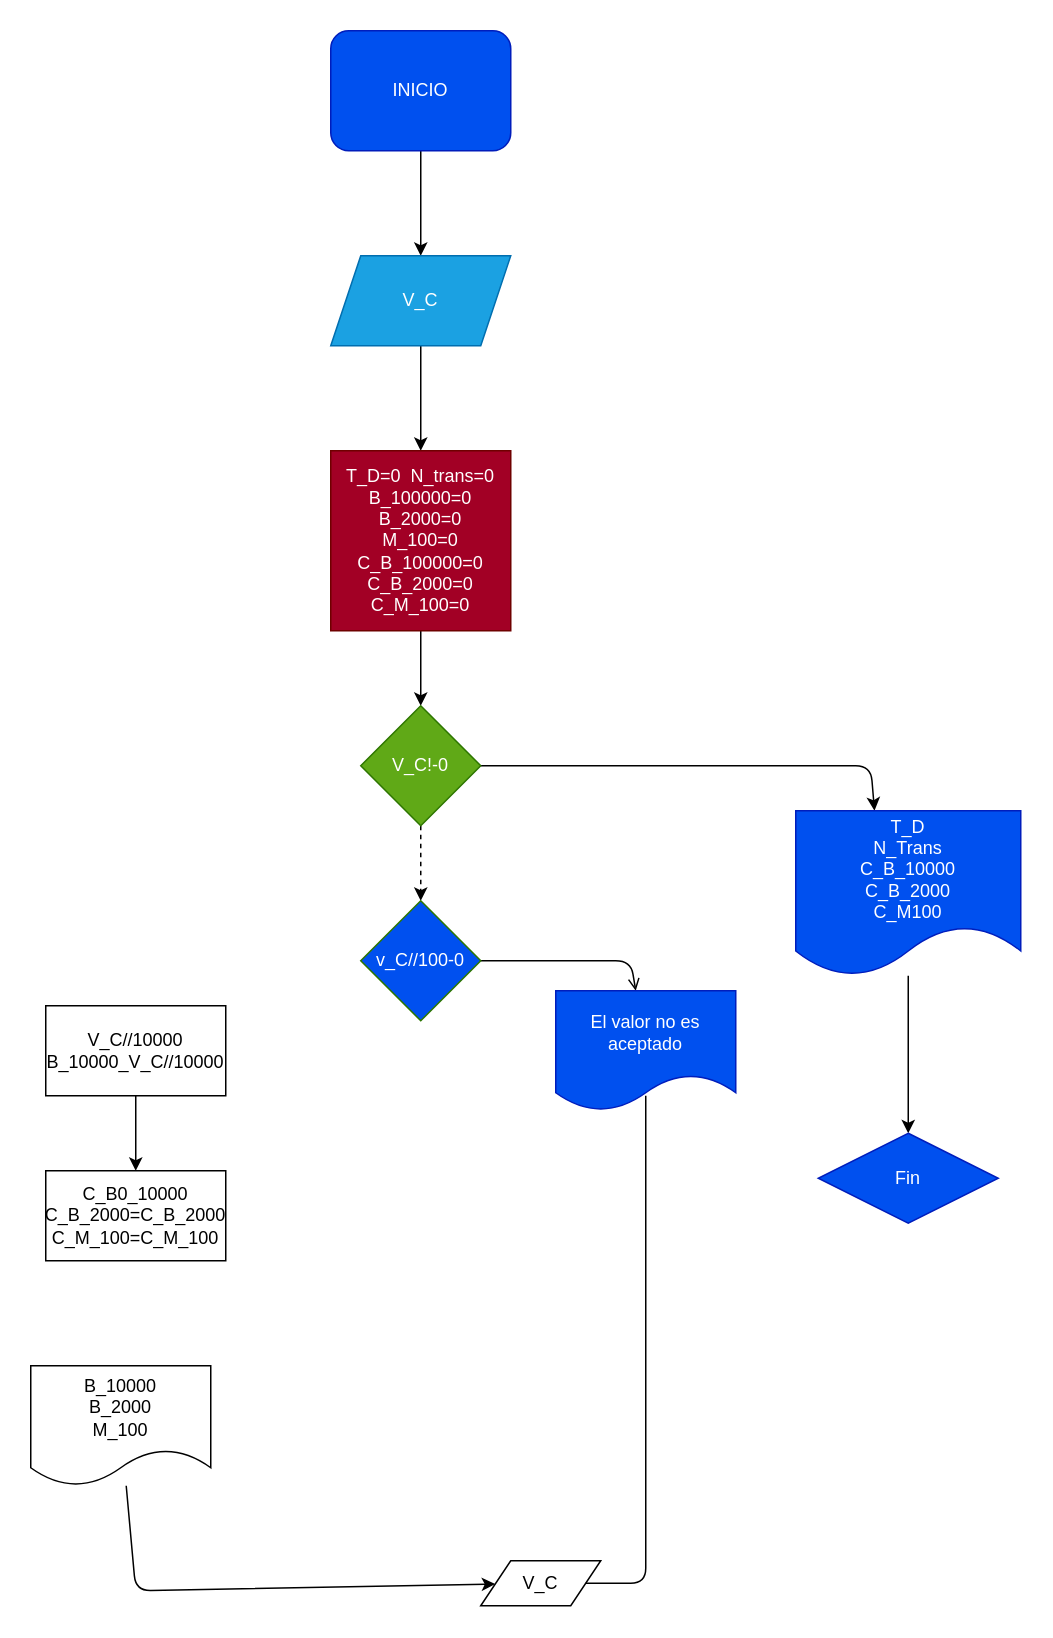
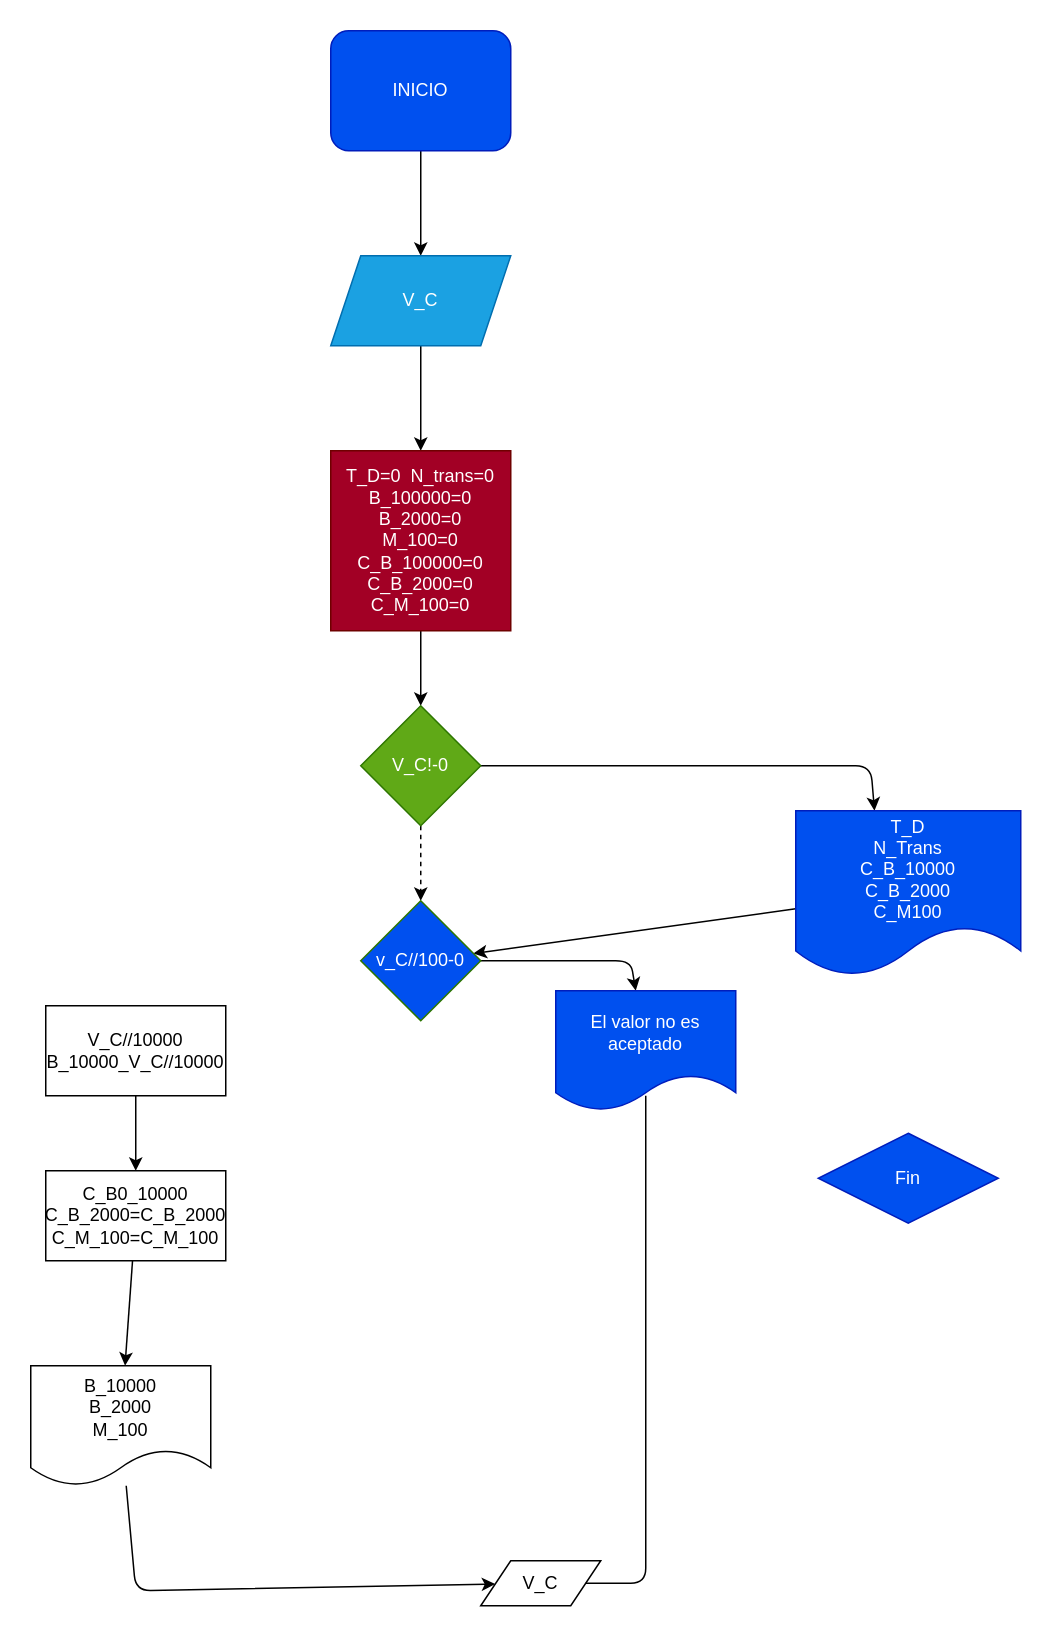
  <mxCell id="0" />
  <mxCell id="1" parent="0" />
  <mxCell id="2" value="" style="edgeStyle=none;html=1;" edge="1" parent="1" source="3" target="5"><mxGeometry relative="1" as="geometry" /></mxCell>
  <mxCell id="3" value="INICIO" style="whiteSpace=wrap;html=1;fillColor=#0050ef;fontColor=#ffffff;strokeColor=#001DBC;rounded=1;" vertex="1" parent="1"><mxGeometry x="220" y="20" width="120" height="80" as="geometry" /></mxCell>
  <mxCell id="4" value="" style="edgeStyle=none;html=1;" edge="1" parent="1" source="5"><mxGeometry relative="1" as="geometry"><mxPoint x="280" y="300" as="targetPoint" /></mxGeometry></mxCell>
  <mxCell id="5" value="V_C" style="shape=parallelogram;perimeter=parallelogramPerimeter;whiteSpace=wrap;html=1;fixedSize=1;fillColor=#1ba1e2;fontColor=#ffffff;strokeColor=#006EAF;" vertex="1" parent="1"><mxGeometry x="220" y="170" width="120" height="60" as="geometry" /></mxCell>
  <mxCell id="6" style="edgeStyle=none;html=1;entryX=0.5;entryY=0;entryDx=0;entryDy=0;" edge="1" parent="1" source="7" target="10"><mxGeometry relative="1" as="geometry" /></mxCell>
  <mxCell id="7" value="T_D=0&amp;nbsp; N_trans=0&lt;br&gt;B_100000=0&lt;br&gt;B_2000=0&lt;br&gt;M_100=0&lt;br&gt;C_B_100000=0&lt;br&gt;C_B_2000=0&lt;br&gt;C_M_100=0" style="whiteSpace=wrap;html=1;aspect=fixed;fillColor=#a20025;fontColor=#ffffff;strokeColor=#6F0000;" vertex="1" parent="1"><mxGeometry x="220" y="300" width="120" height="120" as="geometry" /></mxCell>
  <mxCell id="8" value="" style="edgeStyle=none;html=1;entryX=0.35;entryY=0;entryDx=0;entryDy=0;entryPerimeter=0;" edge="1" parent="1" source="10" target="12"><mxGeometry relative="1" as="geometry"><Array as="points"><mxPoint x="580" y="510" /></Array></mxGeometry></mxCell>
  <mxCell id="9" value="" style="edgeStyle=none;html=1;dashed=1;" edge="1" parent="1" source="10" target="14"><mxGeometry relative="1" as="geometry" /></mxCell>
  <mxCell id="10" value="V_C!-0" style="rhombus;whiteSpace=wrap;html=1;fillColor=#60a917;fontColor=#ffffff;strokeColor=#2D7600;" vertex="1" parent="1"><mxGeometry x="240" y="470" width="80" height="80" as="geometry" /></mxCell>
- <mxCell id="11" value="" style="edgeStyle=none;html=1;" edge="1" parent="1" source="12" target="24"><mxGeometry relative="1" as="geometry" /></mxCell>
+ <mxCell id="11" value="" style="edgeStyle=none;html=1;" edge="1" parent="1" source="12" target="14"><mxGeometry relative="1" as="geometry" /></mxCell>
  <mxCell id="12" value="T_D&lt;br&gt;N_Trans&lt;br&gt;C_B_10000&lt;br&gt;C_B_2000&lt;br&gt;C_M100" style="shape=document;whiteSpace=wrap;html=1;boundedLbl=1;fillColor=#0050ef;fontColor=#ffffff;strokeColor=#001DBC;" vertex="1" parent="1"><mxGeometry x="530" y="540" width="150" height="110" as="geometry" /></mxCell>
- <mxCell id="13" value="" style="edgeStyle=none;html=1;endArrow=open;" edge="1" parent="1" source="14" target="15"><mxGeometry relative="1" as="geometry"><Array as="points"><mxPoint x="420" y="640" /></Array></mxGeometry></mxCell>
+ <mxCell id="13" value="" style="edgeStyle=none;html=1;" edge="1" parent="1" source="14" target="15"><mxGeometry relative="1" as="geometry"><Array as="points"><mxPoint x="420" y="640" /></Array></mxGeometry></mxCell>
  <mxCell id="14" value="v_C//100-0" style="rhombus;whiteSpace=wrap;html=1;fillColor=#0050ef;fontColor=#ffffff;strokeColor=#2D7600;" vertex="1" parent="1"><mxGeometry x="240" y="600" width="80" height="80" as="geometry" /></mxCell>
  <mxCell id="15" value="El valor no es aceptado" style="shape=document;whiteSpace=wrap;html=1;boundedLbl=1;fillColor=#0050ef;fontColor=#ffffff;strokeColor=#001DBC;" vertex="1" parent="1"><mxGeometry x="370" y="660" width="120" height="80" as="geometry" /></mxCell>
  <mxCell id="16" value="" style="edgeStyle=none;html=1;" edge="1" parent="1" source="17" target="19"><mxGeometry relative="1" as="geometry" /></mxCell>
  <mxCell id="17" value="V_C//10000&lt;br&gt;B_10000_V_C//10000" style="whiteSpace=wrap;html=1;" vertex="1" parent="1"><mxGeometry x="30" y="670" width="120" height="60" as="geometry" /></mxCell>
+ <mxCell id="18" value="" style="edgeStyle=none;html=1;" edge="1" parent="1" source="19" target="21"><mxGeometry relative="1" as="geometry" /></mxCell>
  <mxCell id="19" value="C_B0_10000&lt;br&gt;C_B_2000=C_B_2000&lt;br&gt;C_M_100=C_M_100" style="whiteSpace=wrap;html=1;" vertex="1" parent="1"><mxGeometry x="30" y="780" width="120" height="60" as="geometry" /></mxCell>
  <mxCell id="20" value="" style="edgeStyle=none;html=1;" edge="1" parent="1" source="21" target="22"><mxGeometry relative="1" as="geometry"><Array as="points"><mxPoint x="90" y="1060" /></Array></mxGeometry></mxCell>
  <mxCell id="21" value="B_10000&lt;br&gt;B_2000&lt;br&gt;M_100" style="shape=document;whiteSpace=wrap;html=1;boundedLbl=1;" vertex="1" parent="1"><mxGeometry x="20" y="910" width="120" height="80" as="geometry" /></mxCell>
  <mxCell id="22" value="V_C" style="shape=parallelogram;perimeter=parallelogramPerimeter;whiteSpace=wrap;html=1;fixedSize=1;" vertex="1" parent="1"><mxGeometry x="320" y="1040" width="80" height="30" as="geometry" /></mxCell>
  <mxCell id="23" value="" style="endArrow=none;html=1;exitX=1;exitY=0.5;exitDx=0;exitDy=0;entryX=0.5;entryY=0.875;entryDx=0;entryDy=0;entryPerimeter=0;" edge="1" parent="1" source="22" target="15"><mxGeometry width="50" height="50" relative="1" as="geometry"><mxPoint x="430" y="1070" as="sourcePoint" /><mxPoint x="570" y="900" as="targetPoint" /><Array as="points"><mxPoint x="430" y="1055" /></Array></mxGeometry></mxCell>
  <mxCell id="24" value="Fin" style="rhombus;whiteSpace=wrap;html=1;fillColor=#0050ef;strokeColor=#001DBC;fontColor=#ffffff;" vertex="1" parent="1"><mxGeometry x="545" y="755" width="120" height="60" as="geometry" /></mxCell>
